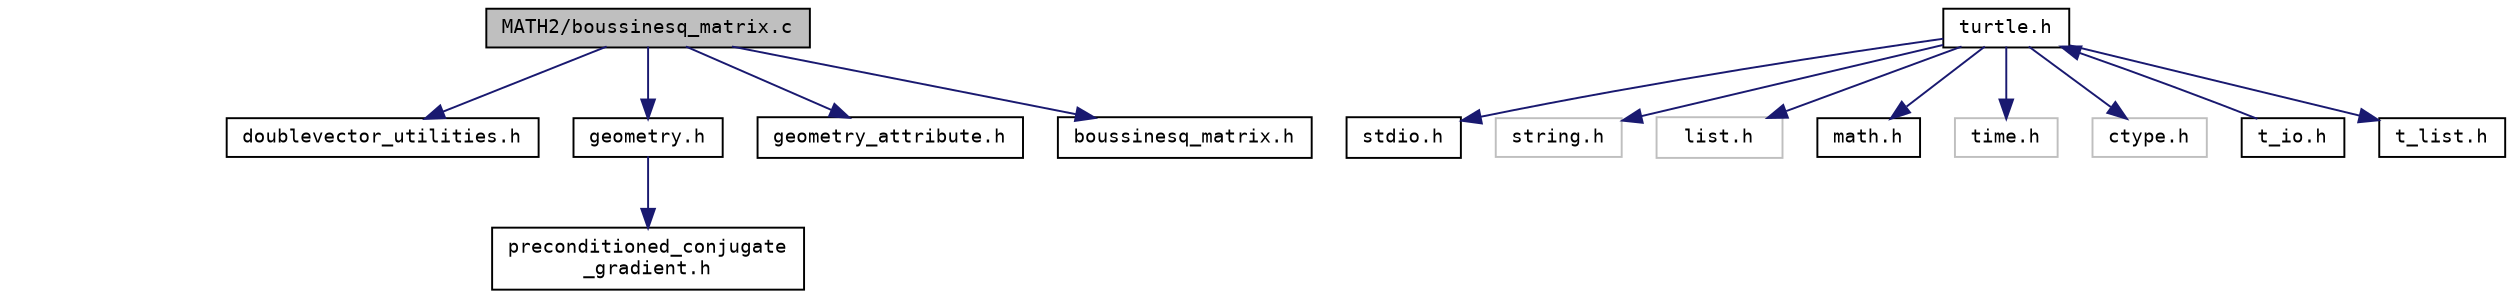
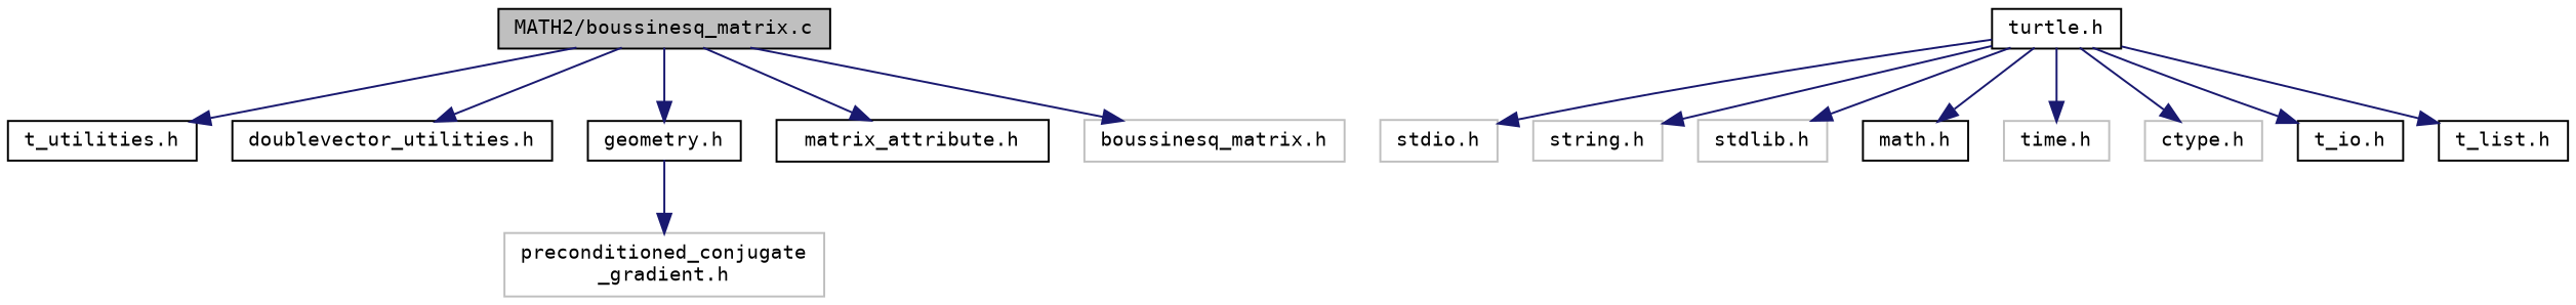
  digraph {
    fontname="DejaVu Sans Mono"
    node [color=black fontname="DejaVu Sans Mono" fontsize=10 shape=record]
    edge [color=midnightblue fontname="DejaVu Sans Mono" fontsize=10 labelfontname=FreeSans labelfontsize=10 style=solid]
    n1 [fillcolor=grey75 fontcolor=black height=0.2 label="MATH2/boussinesq_matrix.c" style=filled width=0.4]
+   n2 [height=0.2 label="t_utilities.h" width=0.4]
    n3 [height=0.2 label="doublevector_utilities.h" width=0.4]
    n4 [height=0.2 label="geometry.h" width=0.4]
-   n5 [height=0.2 label="geometry_attribute.h" width=0.4]
-   n6 [height=0.2 label="boussinesq_matrix.h" width=0.4]
+   n5 [height=0.2 label="matrix_attribute.h" width=0.4]
+   n6 [color=grey75 height=0.2 label="boussinesq_matrix.h" width=0.4]
    n7 [height=0.2 label="turtle.h" width=0.4]
-   n8 [height=0.2 label="stdio.h" width=0.4]
+   n8 [color=grey75 height=0.2 label="stdio.h" width=0.4]
    n9 [color=grey75 height=0.2 label="string.h" width=0.4]
-   n10 [color=grey75 height=0.2 label="list.h" width=0.4]
+   n10 [color=grey75 height=0.2 label="stdlib.h" width=0.4]
    n11 [height=0.2 label="math.h" width=0.4]
    n12 [color=grey75 height=0.2 label="time.h" width=0.4]
    n13 [color=grey75 height=0.2 label="ctype.h" width=0.4]
    n14 [height=0.2 label="t_io.h" width=0.4]
    n15 [height=0.2 label="t_list.h" width=0.4]
-   n16 [height=0.2 label="preconditioned_conjugate\l_gradient.h" width=0.4]
+   n16 [color=grey75 height=0.2 label="preconditioned_conjugate\l_gradient.h" width=0.4]
+   n1 -> n2
    n1 -> n3
    n1 -> n4
    n1 -> n5
    n1 -> n6
    n4 -> n16
    n7 -> n8
    n7 -> n9
    n7 -> n10
    n7 -> n11
    n7 -> n12
    n7 -> n13
-   n14 -> n7
+   n7 -> n14
    n7 -> n15
  }
